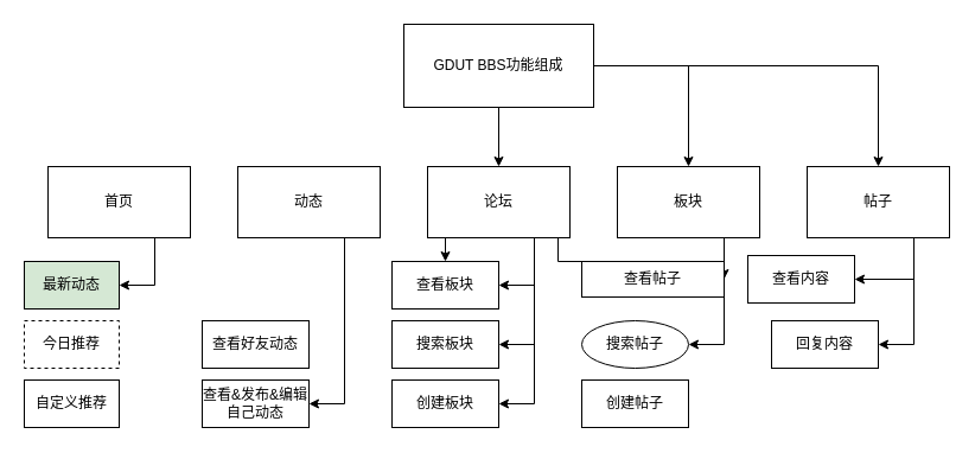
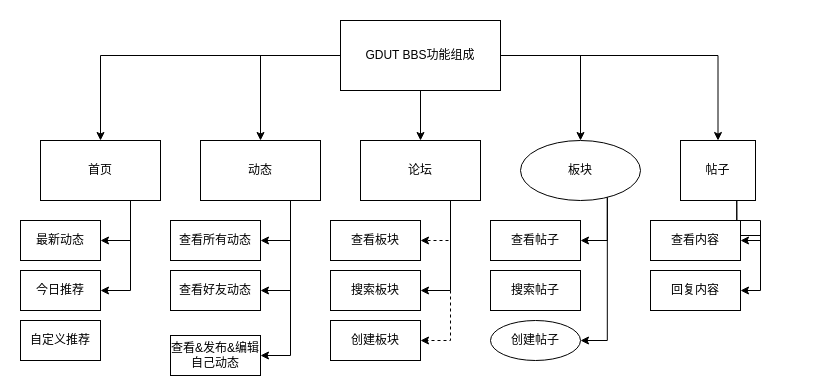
  <mxCell id="0" />
  <mxCell id="1" parent="0" />
+ <mxCell id="2" style="edgeStyle=orthogonalEdgeStyle;rounded=0;orthogonalLoop=1;jettySize=auto;html=1;" edge="1" parent="1" source="7" target="18"><mxGeometry relative="1" as="geometry" /></mxCell>
+ <mxCell id="3" style="edgeStyle=orthogonalEdgeStyle;rounded=0;orthogonalLoop=1;jettySize=auto;html=1;" edge="1" parent="1" source="7" target="15"><mxGeometry relative="1" as="geometry" /></mxCell>
  <mxCell id="4" style="edgeStyle=orthogonalEdgeStyle;rounded=0;orthogonalLoop=1;jettySize=auto;html=1;" edge="1" parent="1" source="7" target="11"><mxGeometry relative="1" as="geometry" /></mxCell>
  <mxCell id="5" style="edgeStyle=orthogonalEdgeStyle;rounded=0;orthogonalLoop=1;jettySize=auto;html=1;" edge="1" parent="1" source="7" target="22"><mxGeometry relative="1" as="geometry" /></mxCell>
  <mxCell id="6" style="edgeStyle=orthogonalEdgeStyle;rounded=0;orthogonalLoop=1;jettySize=auto;html=1;" edge="1" parent="1" source="7" target="37"><mxGeometry relative="1" as="geometry" /></mxCell>
  <mxCell id="7" value="GDUT BBS功能组成" style="rounded=0;whiteSpace=wrap;html=1;glass=0;" vertex="1" parent="1"><mxGeometry x="340" width="160" height="70" as="geometry" y="20" /></mxCell>
- <mxCell id="8" style="edgeStyle=orthogonalEdgeStyle;rounded=0;orthogonalLoop=1;jettySize=auto;html=1;entryX=1;entryY=0.5;entryDx=0;entryDy=0;exitX=0.75;exitY=1;exitDx=0;exitDy=0;" edge="1" parent="1" source="11" target="29"><mxGeometry relative="1" as="geometry" /></mxCell>
+ <mxCell id="8" style="edgeStyle=orthogonalEdgeStyle;rounded=0;orthogonalLoop=1;jettySize=auto;html=1;entryX=1;entryY=0.5;entryDx=0;entryDy=0;exitX=0.75;exitY=1;exitDx=0;exitDy=0;dashed=1;" edge="1" parent="1" source="11" target="29"><mxGeometry relative="1" as="geometry" /></mxCell>
  <mxCell id="9" style="edgeStyle=orthogonalEdgeStyle;rounded=0;orthogonalLoop=1;jettySize=auto;html=1;entryX=1;entryY=0.5;entryDx=0;entryDy=0;exitX=0.75;exitY=1;exitDx=0;exitDy=0;" edge="1" parent="1" source="11" target="30"><mxGeometry relative="1" as="geometry" /></mxCell>
- <mxCell id="10" style="edgeStyle=orthogonalEdgeStyle;rounded=0;orthogonalLoop=1;jettySize=auto;html=1;entryX=1;entryY=0.5;entryDx=0;entryDy=0;exitX=0.75;exitY=1;exitDx=0;exitDy=0;" edge="1" parent="1" source="11" target="31"><mxGeometry relative="1" as="geometry" /></mxCell>
+ <mxCell id="10" style="edgeStyle=orthogonalEdgeStyle;rounded=0;orthogonalLoop=1;jettySize=auto;html=1;entryX=1;entryY=0.5;entryDx=0;entryDy=0;exitX=0.75;exitY=1;exitDx=0;exitDy=0;dashed=1;" edge="1" parent="1" source="11" target="31"><mxGeometry relative="1" as="geometry" /></mxCell>
  <mxCell id="11" value="论坛" style="rounded=0;whiteSpace=wrap;html=1;" vertex="1" parent="1"><mxGeometry x="360" y="140" width="120" height="60" as="geometry" /></mxCell>
+ <mxCell id="12" style="edgeStyle=orthogonalEdgeStyle;rounded=0;orthogonalLoop=1;jettySize=auto;html=1;entryX=1;entryY=0.5;entryDx=0;entryDy=0;exitX=0.75;exitY=1;exitDx=0;exitDy=0;" edge="1" parent="1" source="15" target="26"><mxGeometry relative="1" as="geometry" /></mxCell>
+ <mxCell id="13" style="edgeStyle=orthogonalEdgeStyle;rounded=0;orthogonalLoop=1;jettySize=auto;html=1;entryX=1;entryY=0.5;entryDx=0;entryDy=0;exitX=0.75;exitY=1;exitDx=0;exitDy=0;" edge="1" parent="1" source="15" target="27"><mxGeometry relative="1" as="geometry" /></mxCell>
  <mxCell id="14" style="edgeStyle=orthogonalEdgeStyle;rounded=0;orthogonalLoop=1;jettySize=auto;html=1;entryX=1;entryY=0.5;entryDx=0;entryDy=0;exitX=0.75;exitY=1;exitDx=0;exitDy=0;" edge="1" parent="1" source="15" target="28"><mxGeometry relative="1" as="geometry" /></mxCell>
  <mxCell id="15" value="动态" style="rounded=0;whiteSpace=wrap;html=1;" vertex="1" parent="1"><mxGeometry x="200" y="140" width="120" height="60" as="geometry" /></mxCell>
  <mxCell id="16" style="edgeStyle=orthogonalEdgeStyle;rounded=0;orthogonalLoop=1;jettySize=auto;html=1;entryX=1;entryY=0.5;entryDx=0;entryDy=0;exitX=0.75;exitY=1;exitDx=0;exitDy=0;" edge="1" parent="1" source="18" target="24"><mxGeometry relative="1" as="geometry" /></mxCell>
+ <mxCell id="17" style="edgeStyle=orthogonalEdgeStyle;rounded=0;orthogonalLoop=1;jettySize=auto;html=1;entryX=1;entryY=0.5;entryDx=0;entryDy=0;exitX=0.75;exitY=1;exitDx=0;exitDy=0;" edge="1" parent="1" source="18" target="23"><mxGeometry relative="1" as="geometry" /></mxCell>
  <mxCell id="18" value="首页" style="whiteSpace=wrap;html=1;" vertex="1" parent="1"><mxGeometry x="40" y="140" width="120" height="60" as="geometry" /></mxCell>
  <mxCell id="19" style="edgeStyle=orthogonalEdgeStyle;rounded=0;orthogonalLoop=1;jettySize=auto;html=1;entryX=1;entryY=0.5;entryDx=0;entryDy=0;exitX=0.75;exitY=1;exitDx=0;exitDy=0;" edge="1" parent="1" source="22" target="32"><mxGeometry relative="1" as="geometry" /></mxCell>
- <mxCell id="20" style="edgeStyle=orthogonalEdgeStyle;rounded=0;orthogonalLoop=1;jettySize=auto;html=1;entryX=1;entryY=0.5;entryDx=0;entryDy=0;exitX=0.75;exitY=1;exitDx=0;exitDy=0;" edge="1" parent="1" source="22" target="33"><mxGeometry relative="1" as="geometry" /></mxCell>
- <mxCell id="21" style="edgeStyle=orthogonalEdgeStyle;rounded=0;orthogonalLoop=1;jettySize=auto;html=1;exitX=0.75;exitY=1;exitDx=0;exitDy=0;" edge="1" parent="1" source="22" target="29"><mxGeometry relative="1" as="geometry" /></mxCell>
- <mxCell id="22" value="板块" style="rounded=0;whiteSpace=wrap;html=1;" vertex="1" parent="1"><mxGeometry x="520" y="140" width="120" height="60" as="geometry" /></mxCell>
- <mxCell id="23" value="今日推荐" style="rounded=0;whiteSpace=wrap;html=1;dashed=1;" vertex="1" parent="1"><mxGeometry x="20" y="270" width="80" height="40" as="geometry" /></mxCell>
- <mxCell id="24" value="最新动态" style="rounded=0;whiteSpace=wrap;html=1;fillColor=#d5e8d4;" vertex="1" parent="1"><mxGeometry x="20" y="220" width="80" height="40" as="geometry" /></mxCell>
+ <mxCell id="21" style="edgeStyle=orthogonalEdgeStyle;rounded=0;orthogonalLoop=1;jettySize=auto;html=1;entryX=1;entryY=0.5;entryDx=0;entryDy=0;exitX=0.75;exitY=1;exitDx=0;exitDy=0;" edge="1" parent="1" source="22" target="34"><mxGeometry relative="1" as="geometry" /></mxCell>
+ <mxCell id="22" value="板块" style="ellipse;whiteSpace=wrap;html=1;" vertex="1" parent="1"><mxGeometry x="520" y="140" width="120" height="60" as="geometry" /></mxCell>
+ <mxCell id="23" value="今日推荐" style="rounded=0;whiteSpace=wrap;html=1;" vertex="1" parent="1"><mxGeometry x="20" y="270" width="80" height="40" as="geometry" /></mxCell>
+ <mxCell id="24" value="最新动态" style="rounded=0;whiteSpace=wrap;html=1;" vertex="1" parent="1"><mxGeometry x="20" y="220" width="80" height="40" as="geometry" /></mxCell>
  <mxCell id="25" value="自定义推荐" style="rounded=0;whiteSpace=wrap;html=1;" vertex="1" parent="1"><mxGeometry x="20" y="320" width="80" height="40" as="geometry" /></mxCell>
+ <mxCell id="26" value="查看所有动态" style="rounded=0;whiteSpace=wrap;html=1;" vertex="1" parent="1"><mxGeometry x="170" y="220" width="90" height="40" as="geometry" /></mxCell>
  <mxCell id="27" value="查看好友动态" style="rounded=0;whiteSpace=wrap;html=1;" vertex="1" parent="1"><mxGeometry x="170" y="270" width="90" height="40" as="geometry" /></mxCell>
- <mxCell id="28" value="查看&amp;amp;发布&amp;amp;编辑自己动态" style="rounded=0;whiteSpace=wrap;html=1;" vertex="1" parent="1"><mxGeometry x="170" y="320" width="90" height="40" as="geometry" /></mxCell>
+ <mxCell id="28" value="查看&amp;amp;发布&amp;amp;编辑自己动态" style="rounded=0;whiteSpace=wrap;html=1;" vertex="1" parent="1"><mxGeometry x="170" y="335" width="90" height="40" as="geometry" /></mxCell>
  <mxCell id="29" value="查看板块" style="rounded=0;whiteSpace=wrap;html=1;" vertex="1" parent="1"><mxGeometry x="330" y="220" width="90" height="40" as="geometry" /></mxCell>
  <mxCell id="30" value="搜索板块" style="rounded=0;whiteSpace=wrap;html=1;" vertex="1" parent="1"><mxGeometry x="330" y="270" width="90" height="40" as="geometry" /></mxCell>
  <mxCell id="31" value="创建板块" style="rounded=0;whiteSpace=wrap;html=1;" vertex="1" parent="1"><mxGeometry x="330" y="320" width="90" height="40" as="geometry" /></mxCell>
- <mxCell id="32" value="查看帖子" style="rounded=0;whiteSpace=wrap;html=1;" vertex="1" parent="1"><mxGeometry x="490" y="220" width="120" height="30" as="geometry" /></mxCell>
- <mxCell id="33" value="搜索帖子" style="ellipse;whiteSpace=wrap;html=1;" vertex="1" parent="1"><mxGeometry x="490" y="270" width="90" height="40" as="geometry" /></mxCell>
- <mxCell id="34" value="创建帖子" style="rounded=0;whiteSpace=wrap;html=1;" vertex="1" parent="1"><mxGeometry x="490" y="320" width="90" height="40" as="geometry" /></mxCell>
+ <mxCell id="32" value="查看帖子" style="rounded=0;whiteSpace=wrap;html=1;" vertex="1" parent="1"><mxGeometry x="490" y="220" width="90" height="40" as="geometry" /></mxCell>
+ <mxCell id="33" value="搜索帖子" style="rounded=0;whiteSpace=wrap;html=1;" vertex="1" parent="1"><mxGeometry x="490" y="270" width="90" height="40" as="geometry" /></mxCell>
+ <mxCell id="34" value="创建帖子" style="ellipse;whiteSpace=wrap;html=1;" vertex="1" parent="1"><mxGeometry x="490" y="320" width="90" height="40" as="geometry" /></mxCell>
  <mxCell id="35" style="edgeStyle=orthogonalEdgeStyle;rounded=0;orthogonalLoop=1;jettySize=auto;html=1;entryX=1;entryY=0.5;entryDx=0;entryDy=0;exitX=0.75;exitY=1;exitDx=0;exitDy=0;" edge="1" parent="1" source="37" target="38"><mxGeometry relative="1" as="geometry" /></mxCell>
  <mxCell id="36" style="edgeStyle=orthogonalEdgeStyle;rounded=0;orthogonalLoop=1;jettySize=auto;html=1;entryX=1;entryY=0.5;entryDx=0;entryDy=0;exitX=0.75;exitY=1;exitDx=0;exitDy=0;" edge="1" parent="1" source="37" target="39"><mxGeometry relative="1" as="geometry" /></mxCell>
- <mxCell id="37" value="帖子" style="rounded=0;whiteSpace=wrap;html=1;" vertex="1" parent="1"><mxGeometry x="680" y="140" width="120" height="60" as="geometry" /></mxCell>
- <mxCell id="38" value="查看内容" style="rounded=0;whiteSpace=wrap;html=1;" vertex="1" parent="1"><mxGeometry x="630" y="215" width="90" height="40" as="geometry" /></mxCell>
+ <mxCell id="37" value="帖子" style="rounded=0;whiteSpace=wrap;html=1;" vertex="1" parent="1"><mxGeometry x="680" y="140" width="75" height="60" as="geometry" /></mxCell>
+ <mxCell id="38" value="查看内容" style="rounded=0;whiteSpace=wrap;html=1;" vertex="1" parent="1"><mxGeometry x="650" y="220" width="90" height="40" as="geometry" /></mxCell>
  <mxCell id="39" value="回复内容" style="rounded=0;whiteSpace=wrap;html=1;" vertex="1" parent="1"><mxGeometry x="650" y="270" width="90" height="40" as="geometry" /></mxCell>
